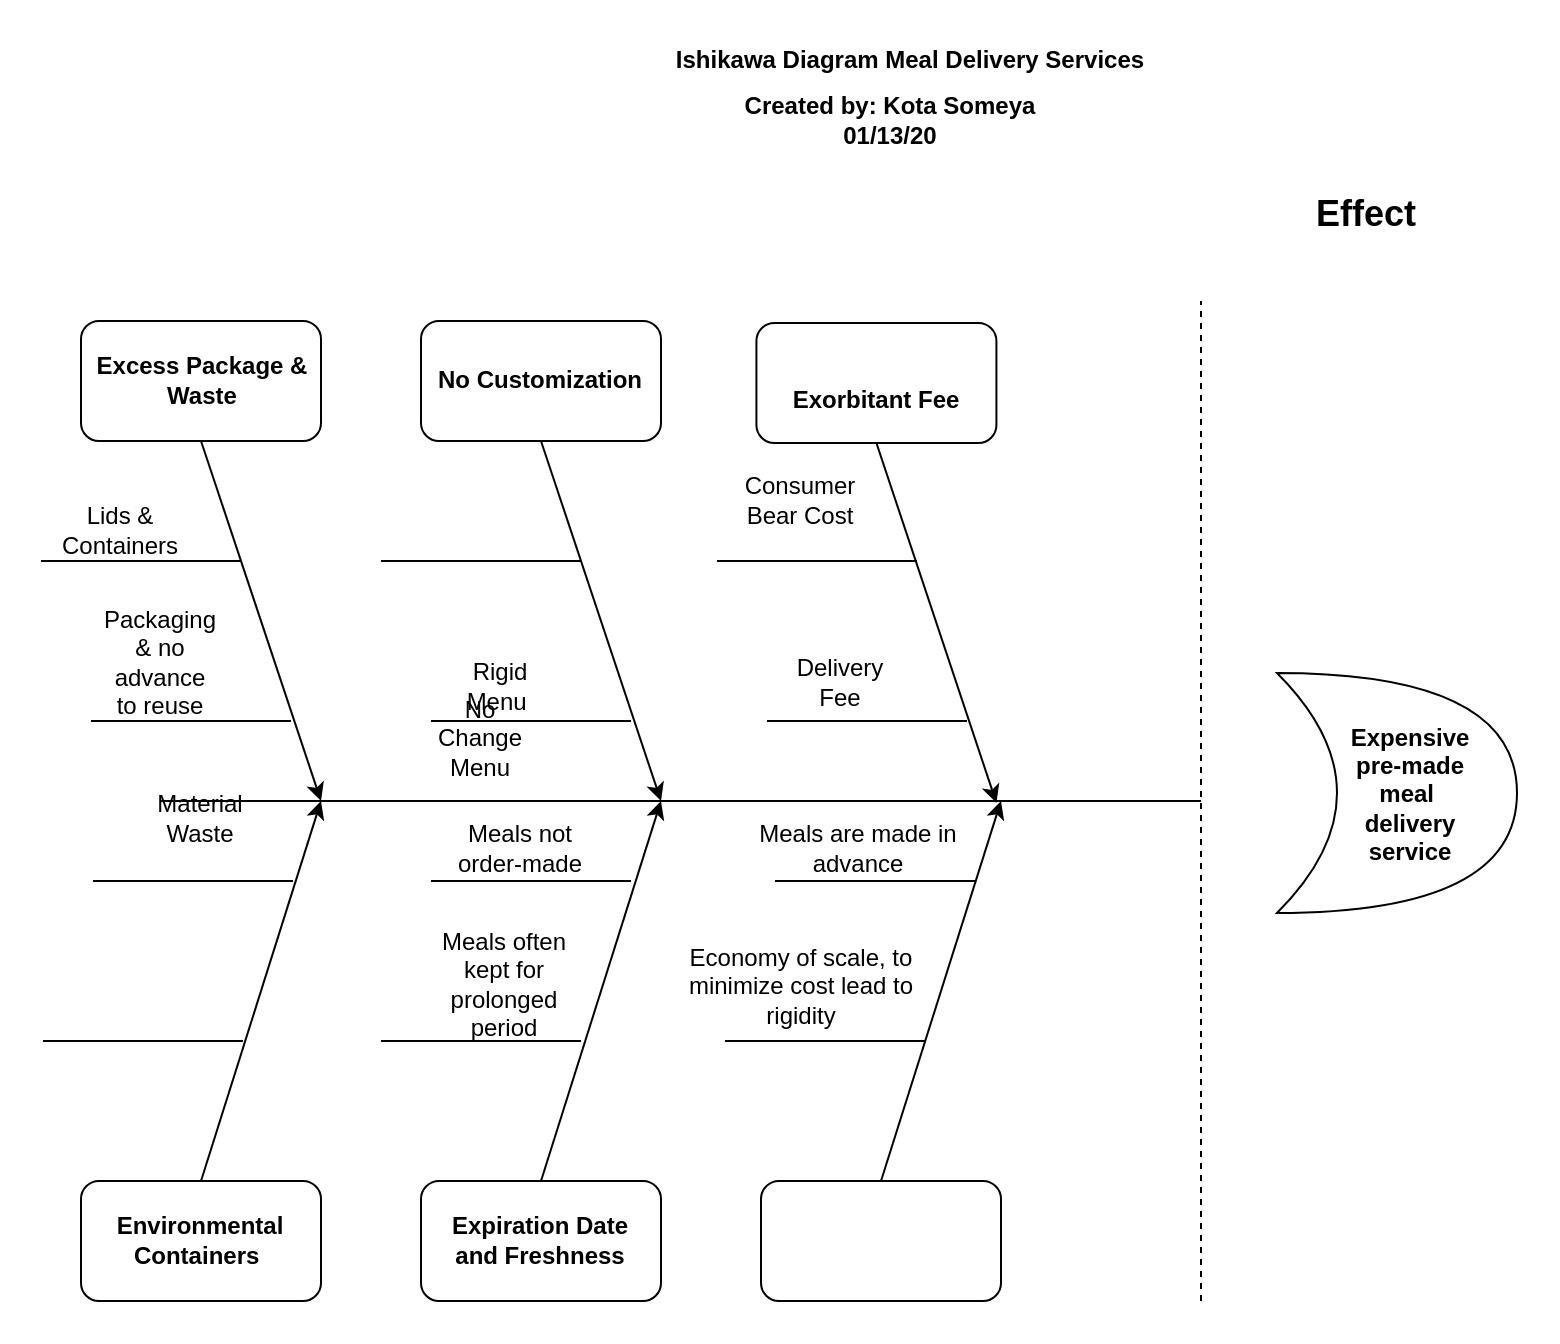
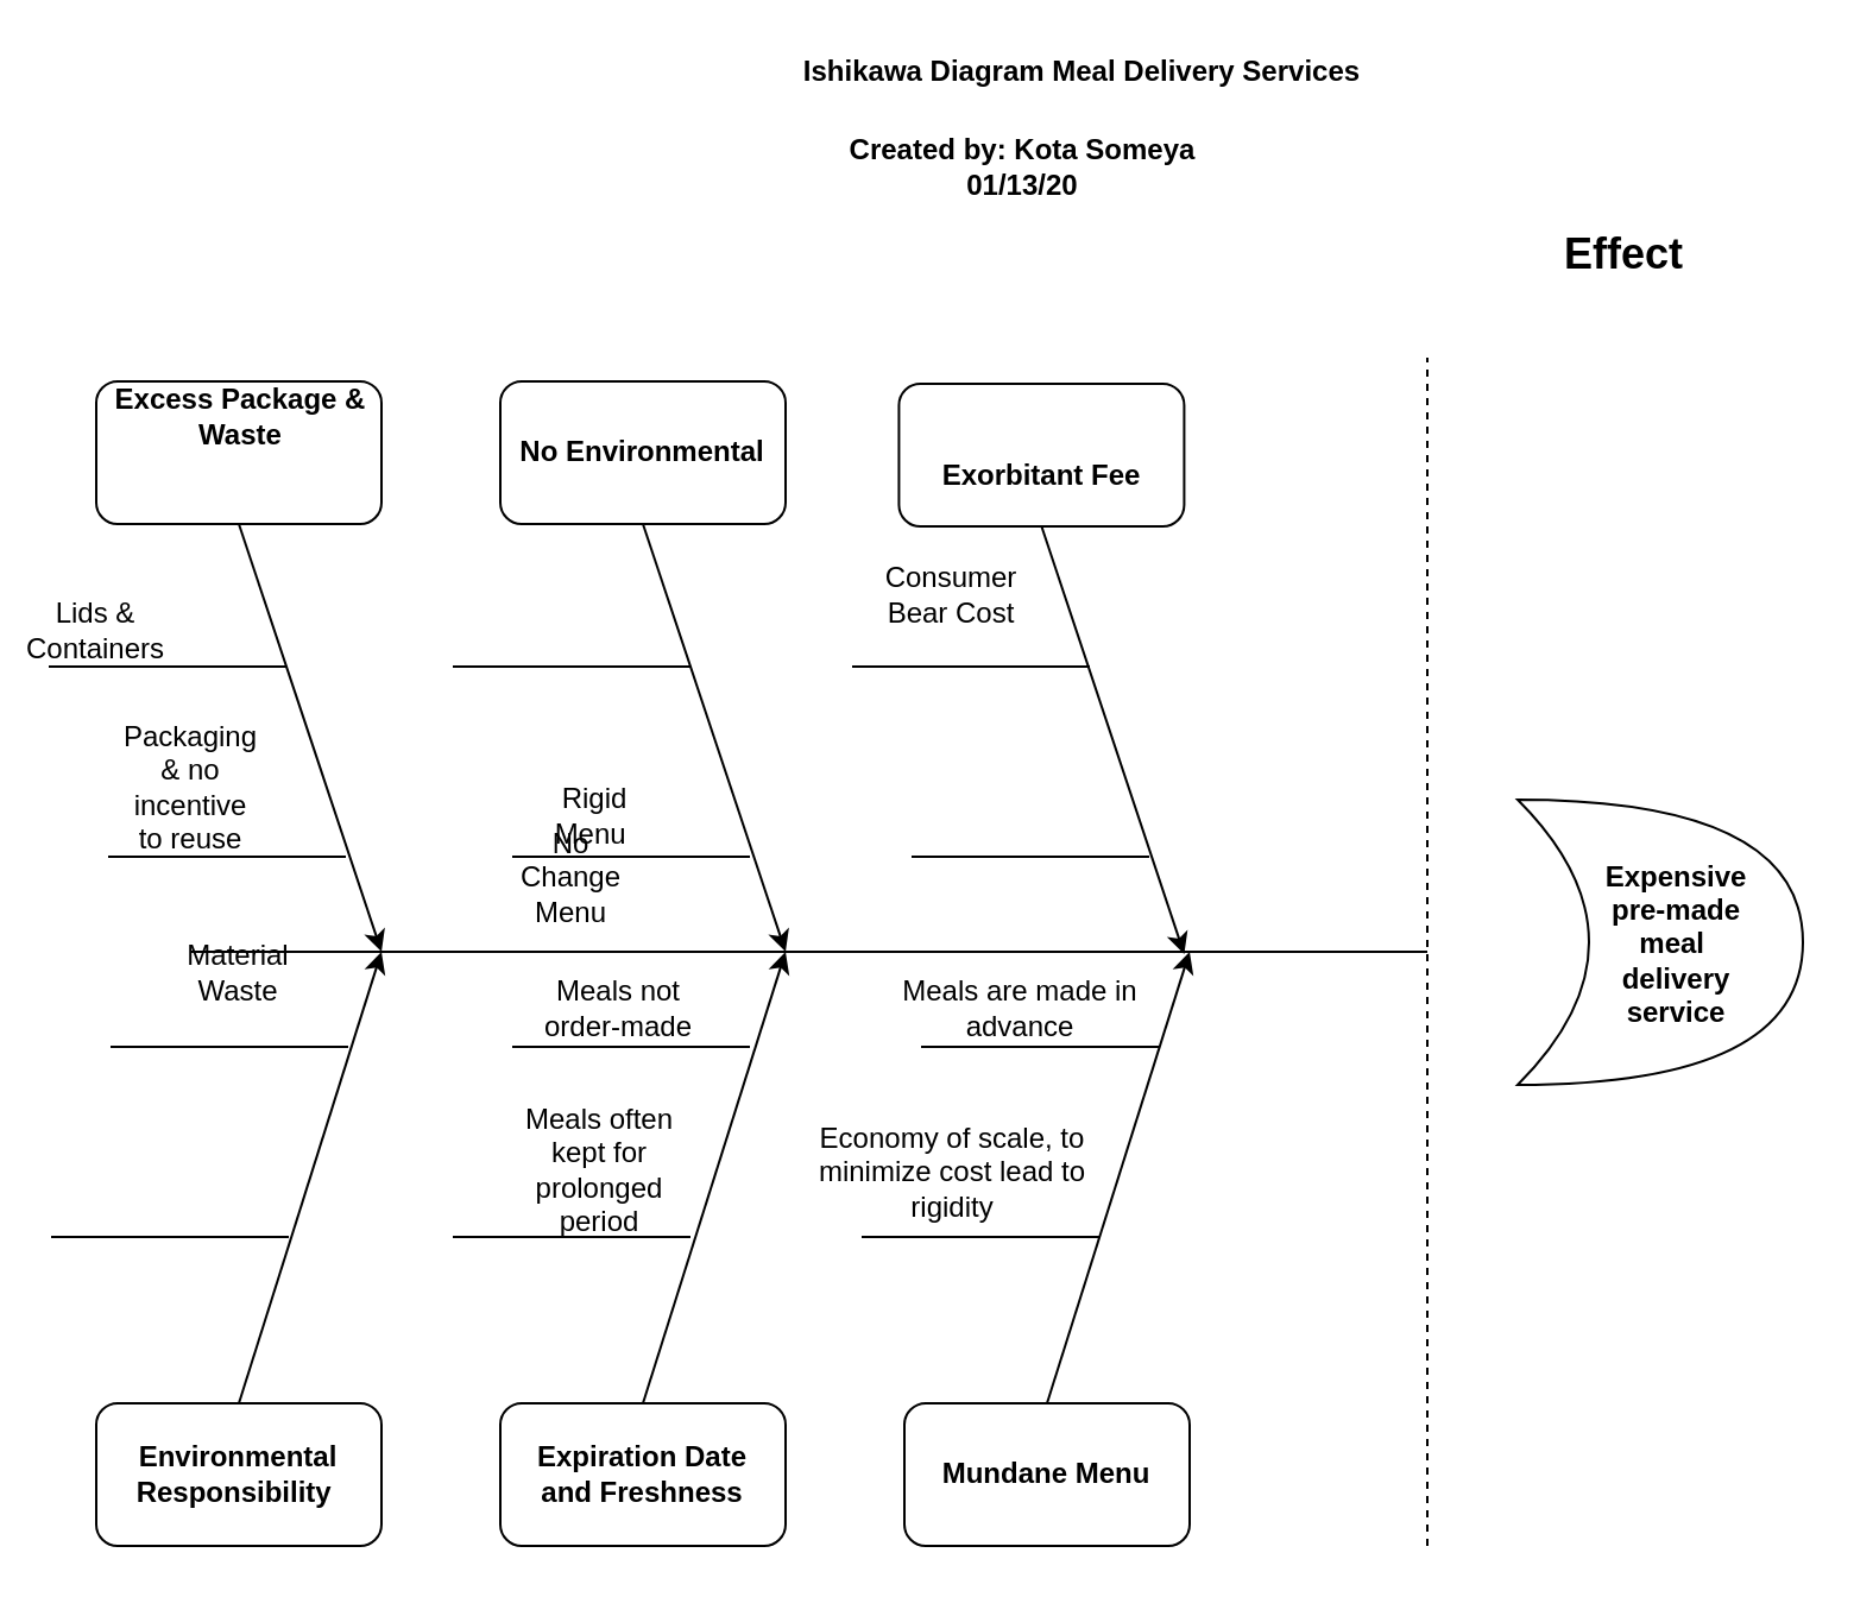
  <mxCell id="0" />
  <mxCell id="1" parent="0" />
  <mxCell id="2" value="" style="endArrow=none;html=1;" edge="1" parent="1"><mxGeometry width="50" height="50" relative="1" as="geometry"><mxPoint x="80" y="400" as="sourcePoint" /><mxPoint x="600" y="400" as="targetPoint" /></mxGeometry></mxCell>
  <mxCell id="3" value="" style="endArrow=none;dashed=1;html=1;" edge="1" parent="1"><mxGeometry width="50" height="50" relative="1" as="geometry"><mxPoint x="600" y="650" as="sourcePoint" /><mxPoint x="600" y="150" as="targetPoint" /></mxGeometry></mxCell>
  <mxCell id="4" value="" style="rounded=1;whiteSpace=wrap;html=1;" vertex="1" parent="1"><mxGeometry x="40" y="160" width="120" height="60" as="geometry" /></mxCell>
  <mxCell id="5" value="" style="endArrow=classic;html=1;exitX=0.5;exitY=1;exitDx=0;exitDy=0;" edge="1" parent="1" source="4"><mxGeometry width="50" height="50" relative="1" as="geometry"><mxPoint x="140" y="320" as="sourcePoint" /><mxPoint x="160" y="400" as="targetPoint" /></mxGeometry></mxCell>
  <mxCell id="6" value="" style="rounded=1;whiteSpace=wrap;html=1;" vertex="1" parent="1"><mxGeometry x="210" y="160" width="120" height="60" as="geometry" /></mxCell>
  <mxCell id="7" value="" style="endArrow=classic;html=1;exitX=0.5;exitY=1;exitDx=0;exitDy=0;" edge="1" parent="1" source="6"><mxGeometry width="50" height="50" relative="1" as="geometry"><mxPoint x="310" y="320" as="sourcePoint" /><mxPoint x="330" y="400" as="targetPoint" /></mxGeometry></mxCell>
  <mxCell id="8" value="" style="rounded=1;whiteSpace=wrap;html=1;" vertex="1" parent="1"><mxGeometry x="377.71" y="161" width="120" height="60" as="geometry" /></mxCell>
  <mxCell id="9" value="" style="endArrow=classic;html=1;exitX=0.5;exitY=1;exitDx=0;exitDy=0;" edge="1" parent="1" source="8"><mxGeometry width="50" height="50" relative="1" as="geometry"><mxPoint x="477.71" y="321" as="sourcePoint" /><mxPoint x="497.71" y="401" as="targetPoint" /></mxGeometry></mxCell>
  <mxCell id="10" value="" style="endArrow=classic;html=1;" edge="1" parent="1"><mxGeometry width="50" height="50" relative="1" as="geometry"><mxPoint x="100" y="590" as="sourcePoint" /><mxPoint x="160" y="400" as="targetPoint" /></mxGeometry></mxCell>
  <mxCell id="11" value="" style="rounded=1;whiteSpace=wrap;html=1;" vertex="1" parent="1"><mxGeometry x="40" y="590" width="120" height="60" as="geometry" /></mxCell>
  <mxCell id="12" value="" style="endArrow=classic;html=1;" edge="1" parent="1"><mxGeometry width="50" height="50" relative="1" as="geometry"><mxPoint x="270" y="590" as="sourcePoint" /><mxPoint x="330" y="400" as="targetPoint" /></mxGeometry></mxCell>
  <mxCell id="13" value="" style="rounded=1;whiteSpace=wrap;html=1;" vertex="1" parent="1"><mxGeometry x="210" y="590" width="120" height="60" as="geometry" /></mxCell>
  <mxCell id="14" value="" style="endArrow=classic;html=1;" edge="1" parent="1"><mxGeometry width="50" height="50" relative="1" as="geometry"><mxPoint x="440" y="590" as="sourcePoint" /><mxPoint x="500" y="400" as="targetPoint" /></mxGeometry></mxCell>
  <mxCell id="15" value="" style="rounded=1;whiteSpace=wrap;html=1;" vertex="1" parent="1"><mxGeometry x="380" y="590" width="120" height="60" as="geometry" /></mxCell>
  <mxCell id="16" value="&lt;b&gt;&lt;font style=&quot;font-size: 18px&quot;&gt;Effect&lt;br&gt;&lt;br&gt;&lt;/font&gt;&lt;/b&gt;" style="text;html=1;strokeColor=none;fillColor=none;align=center;verticalAlign=middle;whiteSpace=wrap;rounded=0;" vertex="1" parent="1"><mxGeometry x="628" y="95" width="110" height="45" as="geometry" /></mxCell>
  <mxCell id="17" value="" style="shape=xor;whiteSpace=wrap;html=1;" vertex="1" parent="1"><mxGeometry x="638" y="336" width="120" height="120" as="geometry" /></mxCell>
  <mxCell id="18" value="&lt;b&gt;Expensive&lt;br&gt;pre-made&lt;br&gt;meal&amp;nbsp;&lt;br&gt;delivery&lt;br&gt;service&lt;br&gt;&lt;/b&gt;" style="text;html=1;strokeColor=none;fillColor=none;align=center;verticalAlign=middle;whiteSpace=wrap;rounded=0;" vertex="1" parent="1"><mxGeometry x="665" y="347" width="80" height="100" as="geometry" /></mxCell>
- <mxCell id="19" value="&lt;b&gt;Excess Package &amp;amp; Waste&lt;/b&gt;" style="text;html=1;strokeColor=none;fillColor=none;align=center;verticalAlign=middle;whiteSpace=wrap;rounded=0;" vertex="1" parent="1"><mxGeometry x="46" y="180" width="110" height="20" as="geometry" /></mxCell>
- <mxCell id="20" value="&lt;b&gt;No Customization&lt;/b&gt;" style="text;html=1;strokeColor=none;fillColor=none;align=center;verticalAlign=middle;whiteSpace=wrap;rounded=0;" vertex="1" parent="1"><mxGeometry x="215" y="180" width="110" height="20" as="geometry" /></mxCell>
+ <mxCell id="19" value="&lt;b&gt;Excess Package &amp;amp; Waste&lt;/b&gt;" style="text;html=1;strokeColor=none;fillColor=none;align=center;verticalAlign=middle;whiteSpace=wrap;rounded=0;" vertex="1" parent="1"><mxGeometry x="46" y="165" width="110" height="20" as="geometry" /></mxCell>
+ <mxCell id="20" value="&lt;b&gt;No Environmental&lt;/b&gt;" style="text;html=1;strokeColor=none;fillColor=none;align=center;verticalAlign=middle;whiteSpace=wrap;rounded=0;" vertex="1" parent="1"><mxGeometry x="215" y="180" width="110" height="20" as="geometry" /></mxCell>
  <mxCell id="21" value="&lt;b&gt;Exorbitant&amp;nbsp;Fee&lt;/b&gt;" style="text;html=1;strokeColor=none;fillColor=none;align=center;verticalAlign=middle;whiteSpace=wrap;rounded=0;" vertex="1" parent="1"><mxGeometry x="382.71" y="190" width="110" height="20" as="geometry" /></mxCell>
- <mxCell id="22" value="&lt;b&gt;Environmental Containers&amp;nbsp;&lt;/b&gt;" style="text;html=1;strokeColor=none;fillColor=none;align=center;verticalAlign=middle;whiteSpace=wrap;rounded=0;" vertex="1" parent="1"><mxGeometry x="45" y="610" width="110" height="20" as="geometry" /></mxCell>
+ <mxCell id="22" value="&lt;b&gt;Environmental Responsibility&amp;nbsp;&lt;/b&gt;" style="text;html=1;strokeColor=none;fillColor=none;align=center;verticalAlign=middle;whiteSpace=wrap;rounded=0;" vertex="1" parent="1"><mxGeometry x="45" y="610" width="110" height="20" as="geometry" /></mxCell>
  <mxCell id="23" value="&lt;b&gt;Expiration Date and Freshness&lt;/b&gt;" style="text;html=1;strokeColor=none;fillColor=none;align=center;verticalAlign=middle;whiteSpace=wrap;rounded=0;" vertex="1" parent="1"><mxGeometry x="215" y="610" width="110" height="20" as="geometry" /></mxCell>
+ <mxCell id="24" value="&lt;b&gt;Mundane Menu&lt;/b&gt;" style="text;html=1;strokeColor=none;fillColor=none;align=center;verticalAlign=middle;whiteSpace=wrap;rounded=0;" vertex="1" parent="1"><mxGeometry x="385" y="610" width="110" height="20" as="geometry" /></mxCell>
  <mxCell id="25" value="" style="endArrow=none;html=1;" edge="1" parent="1"><mxGeometry width="50" height="50" relative="1" as="geometry"><mxPoint x="20" y="280" as="sourcePoint" /><mxPoint x="120" y="280" as="targetPoint" /></mxGeometry></mxCell>
  <mxCell id="26" value="" style="endArrow=none;html=1;" edge="1" parent="1"><mxGeometry width="50" height="50" relative="1" as="geometry"><mxPoint x="45" y="360" as="sourcePoint" /><mxPoint x="145" y="360" as="targetPoint" /></mxGeometry></mxCell>
- <mxCell id="27" value="Lids &amp;amp; Containers" style="text;html=1;strokeColor=none;fillColor=none;align=center;verticalAlign=middle;whiteSpace=wrap;rounded=0;" vertex="1" parent="1"><mxGeometry x="40" y="255" width="40" height="20" as="geometry" /></mxCell>
- <mxCell id="28" value="Packaging &amp;amp; no advance to reuse" style="text;html=1;strokeColor=none;fillColor=none;align=center;verticalAlign=middle;whiteSpace=wrap;rounded=0;" vertex="1" parent="1"><mxGeometry x="60" y="321" width="40" height="20" as="geometry" /></mxCell>
+ <mxCell id="27" value="Lids &amp;amp; Containers" style="text;html=1;strokeColor=none;fillColor=none;align=center;verticalAlign=middle;whiteSpace=wrap;rounded=0;" vertex="1" parent="1"><mxGeometry x="20" y="255" width="40" height="20" as="geometry" /></mxCell>
+ <mxCell id="28" value="Packaging &amp;amp; no incentive to reuse" style="text;html=1;strokeColor=none;fillColor=none;align=center;verticalAlign=middle;whiteSpace=wrap;rounded=0;" vertex="1" parent="1"><mxGeometry x="60" y="321" width="40" height="20" as="geometry" /></mxCell>
  <mxCell id="29" value="" style="endArrow=none;html=1;" edge="1" parent="1"><mxGeometry width="50" height="50" relative="1" as="geometry"><mxPoint x="190" y="280" as="sourcePoint" /><mxPoint x="290" y="280" as="targetPoint" /></mxGeometry></mxCell>
  <mxCell id="30" value="" style="endArrow=none;html=1;" edge="1" parent="1"><mxGeometry width="50" height="50" relative="1" as="geometry"><mxPoint x="215" y="360" as="sourcePoint" /><mxPoint x="315" y="360" as="targetPoint" /></mxGeometry></mxCell>
  <mxCell id="31" value="" style="endArrow=none;html=1;" edge="1" parent="1"><mxGeometry width="50" height="50" relative="1" as="geometry"><mxPoint x="358" y="280" as="sourcePoint" /><mxPoint x="458" y="280" as="targetPoint" /></mxGeometry></mxCell>
  <mxCell id="32" value="" style="endArrow=none;html=1;" edge="1" parent="1"><mxGeometry width="50" height="50" relative="1" as="geometry"><mxPoint x="383" y="360" as="sourcePoint" /><mxPoint x="483" y="360" as="targetPoint" /></mxGeometry></mxCell>
  <mxCell id="33" value="No Change Menu" style="text;html=1;strokeColor=none;fillColor=none;align=center;verticalAlign=middle;whiteSpace=wrap;rounded=0;" vertex="1" parent="1"><mxGeometry x="220" y="359" width="40" height="20" as="geometry" /></mxCell>
  <mxCell id="34" value="Rigid Menu&amp;nbsp;" style="text;html=1;strokeColor=none;fillColor=none;align=center;verticalAlign=middle;whiteSpace=wrap;rounded=0;" vertex="1" parent="1"><mxGeometry x="220" y="333" width="60" height="20" as="geometry" /></mxCell>
  <mxCell id="35" value="Consumer Bear Cost" style="text;html=1;strokeColor=none;fillColor=none;align=center;verticalAlign=middle;whiteSpace=wrap;rounded=0;" vertex="1" parent="1"><mxGeometry x="380" y="240" width="40" height="20" as="geometry" /></mxCell>
- <mxCell id="36" value="Delivery Fee" style="text;html=1;strokeColor=none;fillColor=none;align=center;verticalAlign=middle;whiteSpace=wrap;rounded=0;" vertex="1" parent="1"><mxGeometry x="400" y="331" width="40" height="20" as="geometry" /></mxCell>
  <mxCell id="37" value="" style="endArrow=none;html=1;" edge="1" parent="1"><mxGeometry width="50" height="50" relative="1" as="geometry"><mxPoint x="46" y="440" as="sourcePoint" /><mxPoint x="146" y="440" as="targetPoint" /></mxGeometry></mxCell>
  <mxCell id="38" value="" style="endArrow=none;html=1;" edge="1" parent="1"><mxGeometry width="50" height="50" relative="1" as="geometry"><mxPoint x="21" y="520" as="sourcePoint" /><mxPoint x="121" y="520" as="targetPoint" /></mxGeometry></mxCell>
  <mxCell id="39" value="" style="endArrow=none;html=1;" edge="1" parent="1"><mxGeometry width="50" height="50" relative="1" as="geometry"><mxPoint x="215" y="440" as="sourcePoint" /><mxPoint x="315" y="440" as="targetPoint" /></mxGeometry></mxCell>
  <mxCell id="40" value="" style="endArrow=none;html=1;" edge="1" parent="1"><mxGeometry width="50" height="50" relative="1" as="geometry"><mxPoint x="190" y="520" as="sourcePoint" /><mxPoint x="290" y="520" as="targetPoint" /></mxGeometry></mxCell>
  <mxCell id="41" value="" style="endArrow=none;html=1;" edge="1" parent="1"><mxGeometry width="50" height="50" relative="1" as="geometry"><mxPoint x="387" y="440" as="sourcePoint" /><mxPoint x="487" y="440" as="targetPoint" /></mxGeometry></mxCell>
  <mxCell id="42" value="" style="endArrow=none;html=1;" edge="1" parent="1"><mxGeometry width="50" height="50" relative="1" as="geometry"><mxPoint x="362" y="520" as="sourcePoint" /><mxPoint x="462" y="520" as="targetPoint" /></mxGeometry></mxCell>
  <mxCell id="43" value="Material Waste" style="text;html=1;strokeColor=none;fillColor=none;align=center;verticalAlign=middle;whiteSpace=wrap;rounded=0;" vertex="1" parent="1"><mxGeometry x="80" y="399" width="40" height="20" as="geometry" /></mxCell>
  <mxCell id="44" value="Meals not order-made" style="text;html=1;strokeColor=none;fillColor=none;align=center;verticalAlign=middle;whiteSpace=wrap;rounded=0;" vertex="1" parent="1"><mxGeometry x="220" y="414" width="80" height="20" as="geometry" /></mxCell>
  <mxCell id="45" value="Meals often kept for prolonged period" style="text;html=1;strokeColor=none;fillColor=none;align=center;verticalAlign=middle;whiteSpace=wrap;rounded=0;" vertex="1" parent="1"><mxGeometry x="207" y="482" width="90" height="20" as="geometry" /></mxCell>
  <mxCell id="46" value="Meals are made in advance" style="text;html=1;strokeColor=none;fillColor=none;align=center;verticalAlign=middle;whiteSpace=wrap;rounded=0;" vertex="1" parent="1"><mxGeometry x="377.71" y="414" width="102.29" height="20" as="geometry" /></mxCell>
  <mxCell id="47" value="Economy of scale, to minimize cost lead to rigidity" style="text;html=1;strokeColor=none;fillColor=none;align=center;verticalAlign=middle;whiteSpace=wrap;rounded=0;" vertex="1" parent="1"><mxGeometry x="337.5" y="483" width="125" height="20" as="geometry" /></mxCell>
  <mxCell id="48" value="&lt;b&gt;Ishikawa Diagram Meal Delivery Services&lt;/b&gt;" style="text;html=1;strokeColor=none;fillColor=none;align=center;verticalAlign=middle;whiteSpace=wrap;rounded=0;" vertex="1" parent="1"><mxGeometry x="333.85" y="20" width="242.29" height="20" as="geometry" /></mxCell>
- <mxCell id="49" value="&lt;b&gt;Created by: Kota Someya&lt;br&gt;01/13/20&lt;br&gt;&lt;/b&gt;" style="text;html=1;strokeColor=none;fillColor=none;align=center;verticalAlign=middle;whiteSpace=wrap;rounded=0;" vertex="1" parent="1"><mxGeometry x="330" y="50" width="230" height="20" as="geometry" /></mxCell>
+ <mxCell id="49" value="&lt;b&gt;Created by: Kota Someya&lt;br&gt;01/13/20&lt;br&gt;&lt;/b&gt;" style="text;html=1;strokeColor=none;fillColor=none;align=center;verticalAlign=middle;whiteSpace=wrap;rounded=0;" vertex="1" parent="1"><mxGeometry x="315" y="60" width="230" height="20" as="geometry" /></mxCell>
